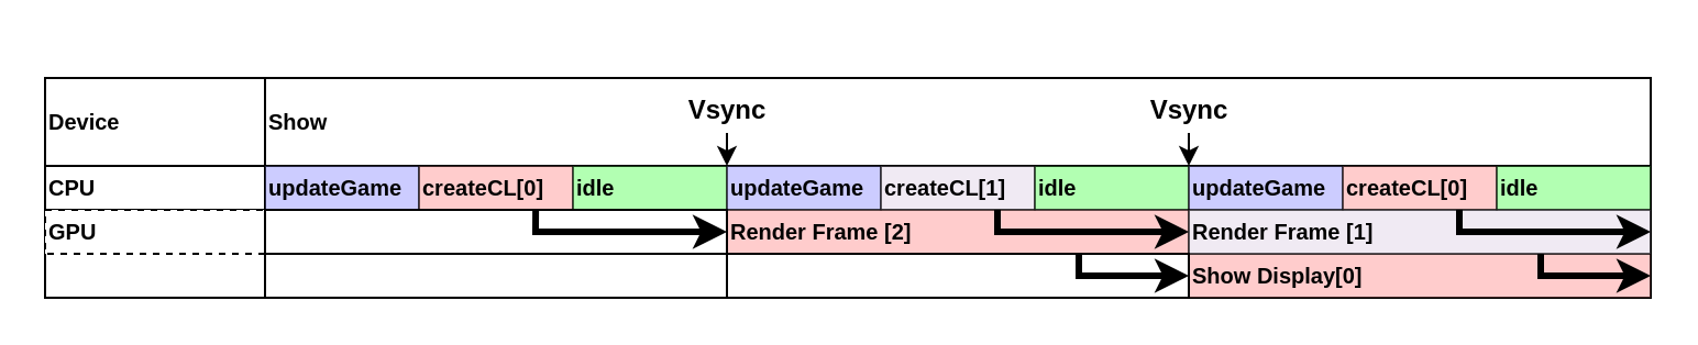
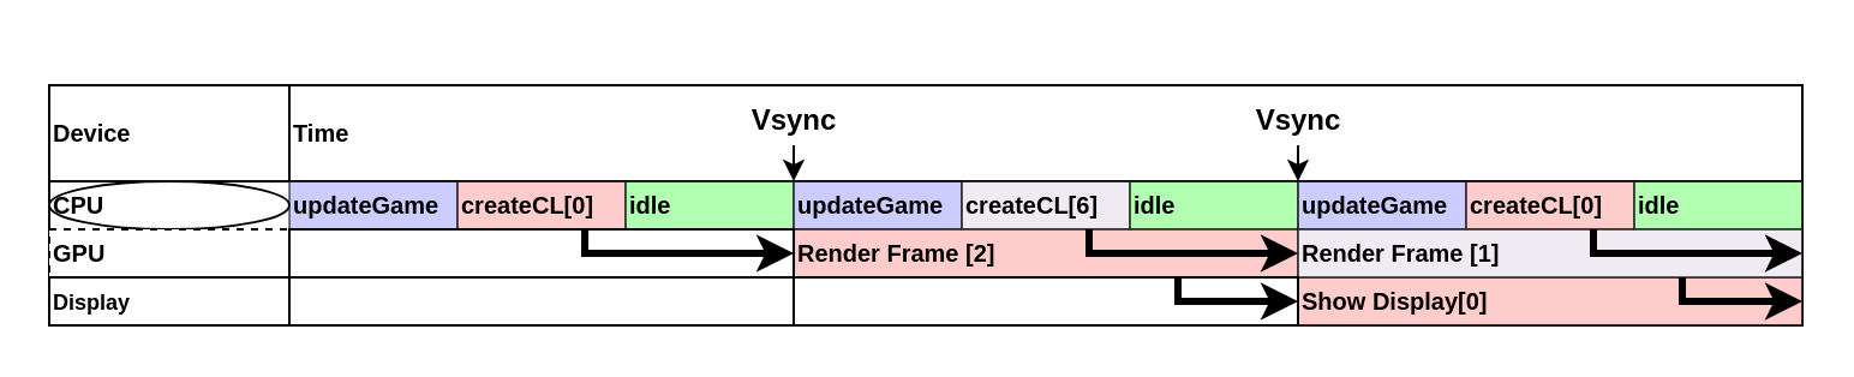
  <mxCell id="0" />
  <mxCell id="1" parent="0" />
  <mxCell id="2" value="" style="rounded=0;whiteSpace=wrap;html=1;" vertex="1" parent="1"><mxGeometry x="20" y="55" width="730" height="80" as="geometry" /></mxCell>
  <mxCell id="3" value="&lt;b&gt;&lt;font style=&quot;font-size: 10px;&quot;&gt;Device&lt;/font&gt;&lt;/b&gt;" style="rounded=0;whiteSpace=wrap;html=1;align=left;" vertex="1" parent="1"><mxGeometry x="20" y="35" width="100" height="40" as="geometry" /></mxCell>
- <mxCell id="4" value="&lt;b&gt;&lt;font style=&quot;font-size: 10px;&quot;&gt;CPU&lt;/font&gt;&lt;/b&gt;" style="rounded=0;whiteSpace=wrap;html=1;align=left;" vertex="1" parent="1"><mxGeometry x="20" y="75" width="100" height="20" as="geometry" /></mxCell>
+ <mxCell id="4" value="&lt;b&gt;&lt;font style=&quot;font-size: 10px;&quot;&gt;CPU&lt;/font&gt;&lt;/b&gt;" style="ellipse;whiteSpace=wrap;html=1;align=left;" vertex="1" parent="1"><mxGeometry x="20" y="75" width="100" height="20" as="geometry" /></mxCell>
  <mxCell id="5" value="&lt;b&gt;&lt;font style=&quot;font-size: 10px;&quot;&gt;GPU&lt;/font&gt;&lt;/b&gt;" style="rounded=0;whiteSpace=wrap;html=1;align=left;dashed=1;" vertex="1" parent="1"><mxGeometry x="20" y="95" width="100" height="20" as="geometry" /></mxCell>
- <mxCell id="7" value="&lt;b&gt;&lt;font style=&quot;font-size: 10px;&quot;&gt;Show&lt;/font&gt;&lt;/b&gt;" style="rounded=0;whiteSpace=wrap;html=1;align=left;" vertex="1" parent="1"><mxGeometry x="120" y="35" width="630" height="40" as="geometry" /></mxCell>
+ <mxCell id="6" value="&lt;b&gt;&lt;font style=&quot;font-size: 9px;&quot;&gt;Display&lt;/font&gt;&lt;/b&gt;" style="rounded=0;whiteSpace=wrap;html=1;align=left;" vertex="1" parent="1"><mxGeometry x="20" y="115" width="100" height="20" as="geometry" /></mxCell>
+ <mxCell id="7" value="&lt;b&gt;&lt;font style=&quot;font-size: 10px;&quot;&gt;Time&lt;/font&gt;&lt;/b&gt;" style="rounded=0;whiteSpace=wrap;html=1;align=left;" vertex="1" parent="1"><mxGeometry x="120" y="35" width="630" height="40" as="geometry" /></mxCell>
  <mxCell id="8" value="&lt;b&gt;&lt;font style=&quot;font-size: 10px;&quot;&gt;updateGame&lt;/font&gt;&lt;/b&gt;" style="rounded=0;whiteSpace=wrap;html=1;fillColor=#9999FF;opacity=50;align=left;" vertex="1" parent="1"><mxGeometry x="120" y="75" width="70" height="20" as="geometry" /></mxCell>
  <mxCell id="9" value="&lt;b&gt;&lt;font style=&quot;font-size: 10px;&quot;&gt;createCL[0]&lt;/font&gt;&lt;/b&gt;" style="rounded=0;whiteSpace=wrap;html=1;fillColor=#FF9999;opacity=50;align=left;" vertex="1" parent="1"><mxGeometry x="190" y="75" width="70" height="20" as="geometry" /></mxCell>
  <mxCell id="10" value="&lt;span style=&quot;font-size: 10px;&quot;&gt;&lt;b&gt;idle&lt;/b&gt;&lt;/span&gt;" style="rounded=0;whiteSpace=wrap;html=1;fillColor=#66FF66;opacity=50;align=left;" vertex="1" parent="1"><mxGeometry x="260" y="75" width="70" height="20" as="geometry" /></mxCell>
  <mxCell id="11" value="&lt;b&gt;&lt;font style=&quot;font-size: 10px;&quot;&gt;updateGame&lt;/font&gt;&lt;/b&gt;" style="rounded=0;whiteSpace=wrap;html=1;fillColor=#9999FF;opacity=50;align=left;" vertex="1" parent="1"><mxGeometry x="330" y="75" width="70" height="20" as="geometry" /></mxCell>
- <mxCell id="12" value="&lt;b&gt;&lt;font style=&quot;font-size: 10px;&quot;&gt;createCL[1]&lt;/font&gt;&lt;/b&gt;" style="rounded=0;whiteSpace=wrap;html=1;fillColor=#E1D5E7;opacity=50;align=left;" vertex="1" parent="1"><mxGeometry x="400" y="75" width="70" height="20" as="geometry" /></mxCell>
+ <mxCell id="12" value="&lt;b&gt;&lt;font style=&quot;font-size: 10px;&quot;&gt;createCL[6]&lt;/font&gt;&lt;/b&gt;" style="rounded=0;whiteSpace=wrap;html=1;fillColor=#E1D5E7;opacity=50;align=left;" vertex="1" parent="1"><mxGeometry x="400" y="75" width="70" height="20" as="geometry" /></mxCell>
  <mxCell id="13" value="&lt;span style=&quot;font-size: 10px;&quot;&gt;&lt;b&gt;idle&lt;/b&gt;&lt;/span&gt;" style="rounded=0;whiteSpace=wrap;html=1;fillColor=#66FF66;opacity=50;align=left;" vertex="1" parent="1"><mxGeometry x="470" y="75" width="70" height="20" as="geometry" /></mxCell>
  <mxCell id="14" value="&lt;b&gt;&lt;font style=&quot;font-size: 10px;&quot;&gt;updateGame&lt;/font&gt;&lt;/b&gt;" style="rounded=0;whiteSpace=wrap;html=1;fillColor=#9999FF;opacity=50;align=left;" vertex="1" parent="1"><mxGeometry x="540" y="75" width="70" height="20" as="geometry" /></mxCell>
  <mxCell id="15" value="&lt;b&gt;&lt;font style=&quot;font-size: 10px;&quot;&gt;createCL[0]&lt;/font&gt;&lt;/b&gt;" style="rounded=0;whiteSpace=wrap;html=1;fillColor=#FF9999;opacity=50;align=left;" vertex="1" parent="1"><mxGeometry x="610" y="75" width="70" height="20" as="geometry" /></mxCell>
  <mxCell id="16" value="&lt;span style=&quot;font-size: 10px;&quot;&gt;&lt;b&gt;idle&lt;/b&gt;&lt;/span&gt;" style="rounded=0;whiteSpace=wrap;html=1;fillColor=#66FF66;opacity=50;align=left;" vertex="1" parent="1"><mxGeometry x="680" y="75" width="70" height="20" as="geometry" /></mxCell>
  <mxCell id="17" value="&lt;b&gt;&lt;font style=&quot;font-size: 10px;&quot;&gt;Render Frame [2]&lt;/font&gt;&lt;/b&gt;" style="rounded=0;whiteSpace=wrap;html=1;fillColor=#FF9999;opacity=50;align=left;" vertex="1" parent="1"><mxGeometry x="330" y="95" width="210" height="20" as="geometry" /></mxCell>
  <mxCell id="18" value="&lt;b&gt;&lt;font style=&quot;font-size: 10px;&quot;&gt;Show Display[0]&lt;/font&gt;&lt;/b&gt;" style="rounded=0;whiteSpace=wrap;html=1;fillColor=#FF9999;opacity=50;align=left;" vertex="1" parent="1"><mxGeometry x="540" y="115" width="210" height="20" as="geometry" /></mxCell>
  <mxCell id="19" value="&lt;b&gt;&lt;font style=&quot;font-size: 10px;&quot;&gt;Render Frame [1]&lt;/font&gt;&lt;/b&gt;" style="rounded=0;whiteSpace=wrap;html=1;fillColor=#E1D5E7;opacity=50;align=left;" vertex="1" parent="1"><mxGeometry x="540" y="95" width="210" height="20" as="geometry" /></mxCell>
  <mxCell id="20" value="" style="rounded=0;whiteSpace=wrap;html=1;fillColor=none;align=left;" vertex="1" parent="1"><mxGeometry x="330" y="115" width="210" height="20" as="geometry" /></mxCell>
  <mxCell id="21" value="" style="rounded=0;whiteSpace=wrap;html=1;fillColor=none;align=left;" vertex="1" parent="1"><mxGeometry x="120" y="95" width="210" height="20" as="geometry" /></mxCell>
  <mxCell id="22" value="" style="rounded=0;whiteSpace=wrap;html=1;fillColor=none;align=left;" vertex="1" parent="1"><mxGeometry x="120" y="115" width="210" height="20" as="geometry" /></mxCell>
  <mxCell id="23" value="Vsync" style="text;html=1;align=center;verticalAlign=middle;resizable=0;points=[];autosize=1;strokeColor=none;fillColor=none;fontStyle=1;spacing=-2;spacingTop=20;" vertex="1" parent="1"><mxGeometry x="305" y="20" width="50" height="40" as="geometry" /></mxCell>
  <mxCell id="24" value="" style="endArrow=classic;html=1;rounded=0;entryX=1;entryY=0.5;entryDx=0;entryDy=0;exitX=0.586;exitY=-0.003;exitDx=0;exitDy=0;exitPerimeter=0;strokeWidth=3;" edge="1" parent="1" source="21" target="21"><mxGeometry width="50" height="50" relative="1" as="geometry"><mxPoint x="260" y="225" as="sourcePoint" /><mxPoint x="310" y="175" as="targetPoint" /><Array as="points"><mxPoint x="243" y="105" /></Array></mxGeometry></mxCell>
  <mxCell id="25" value="" style="endArrow=classic;html=1;rounded=0;entryX=1;entryY=0.5;entryDx=0;entryDy=0;exitX=0.586;exitY=-0.003;exitDx=0;exitDy=0;exitPerimeter=0;strokeWidth=3;" edge="1" parent="1"><mxGeometry width="50" height="50" relative="1" as="geometry"><mxPoint x="453" y="95" as="sourcePoint" /><mxPoint x="540" y="105" as="targetPoint" /><Array as="points"><mxPoint x="453" y="105" /></Array></mxGeometry></mxCell>
  <mxCell id="26" value="" style="endArrow=classic;html=1;rounded=0;entryX=1;entryY=0.5;entryDx=0;entryDy=0;exitX=0.586;exitY=-0.003;exitDx=0;exitDy=0;exitPerimeter=0;strokeWidth=3;" edge="1" parent="1"><mxGeometry width="50" height="50" relative="1" as="geometry"><mxPoint x="663" y="95" as="sourcePoint" /><mxPoint x="750" y="105" as="targetPoint" /><Array as="points"><mxPoint x="663" y="105" /></Array></mxGeometry></mxCell>
  <mxCell id="27" value="" style="endArrow=classic;html=1;rounded=0;entryX=1;entryY=0.5;entryDx=0;entryDy=0;strokeWidth=3;" edge="1" parent="1" target="20"><mxGeometry width="50" height="50" relative="1" as="geometry"><mxPoint x="490" y="115" as="sourcePoint" /><mxPoint x="520" y="135" as="targetPoint" /><Array as="points"><mxPoint x="490" y="125" /></Array></mxGeometry></mxCell>
  <mxCell id="28" value="" style="endArrow=classic;html=1;rounded=0;entryX=1;entryY=0.5;entryDx=0;entryDy=0;strokeWidth=3;" edge="1" parent="1"><mxGeometry width="50" height="50" relative="1" as="geometry"><mxPoint x="700" y="115" as="sourcePoint" /><mxPoint x="750" y="125" as="targetPoint" /><Array as="points"><mxPoint x="700" y="125" /></Array></mxGeometry></mxCell>
  <mxCell id="29" value="" style="endArrow=classic;html=1;rounded=0;entryX=1;entryY=0;entryDx=0;entryDy=0;" edge="1" parent="1" source="23" target="10"><mxGeometry width="50" height="50" relative="1" as="geometry"><mxPoint x="400" y="105" as="sourcePoint" /><mxPoint x="450" y="55" as="targetPoint" /></mxGeometry></mxCell>
  <mxCell id="30" value="Vsync" style="text;html=1;align=center;verticalAlign=middle;resizable=0;points=[];autosize=1;strokeColor=none;fillColor=none;fontStyle=1;spacing=-6;spacingTop=20;" vertex="1" parent="1"><mxGeometry x="520" y="25" width="40" height="30" as="geometry" /></mxCell>
  <mxCell id="31" value="" style="endArrow=classic;html=1;rounded=0;entryX=1;entryY=0;entryDx=0;entryDy=0;" edge="1" parent="1"><mxGeometry width="50" height="50" relative="1" as="geometry"><mxPoint x="540" y="60" as="sourcePoint" /><mxPoint x="540" y="75" as="targetPoint" /></mxGeometry></mxCell>
